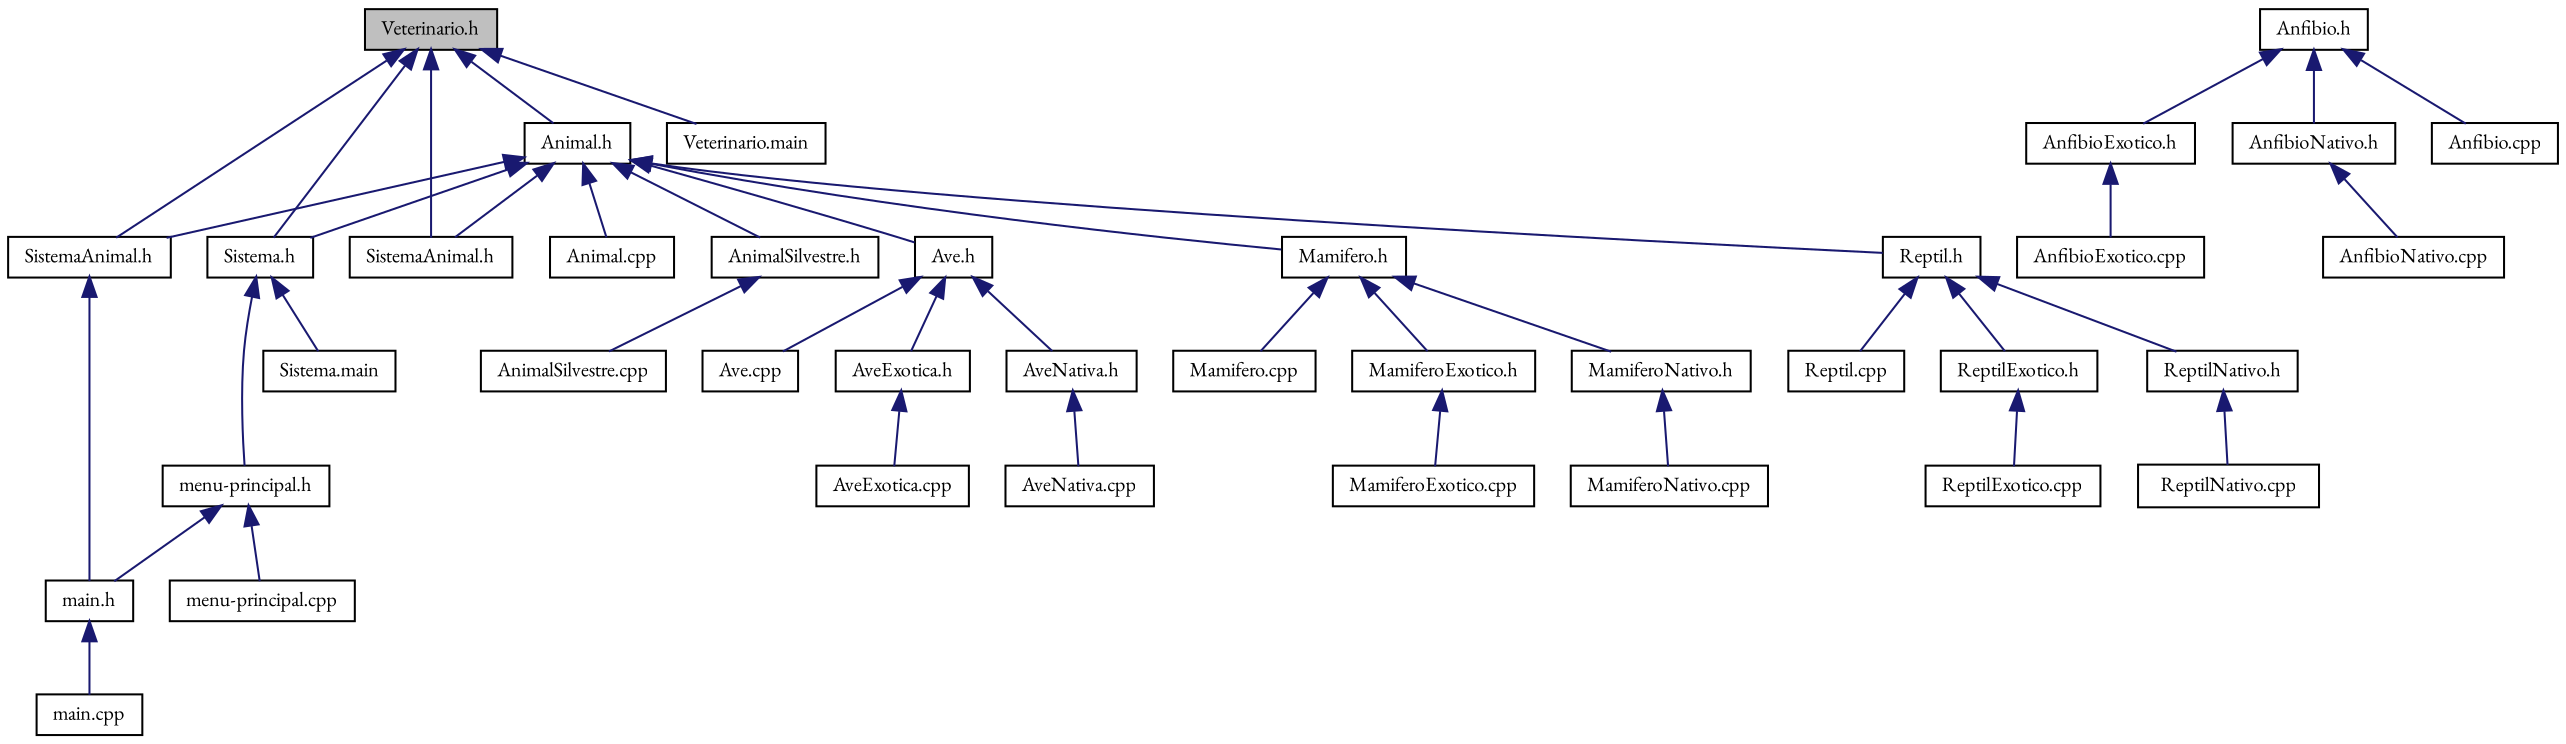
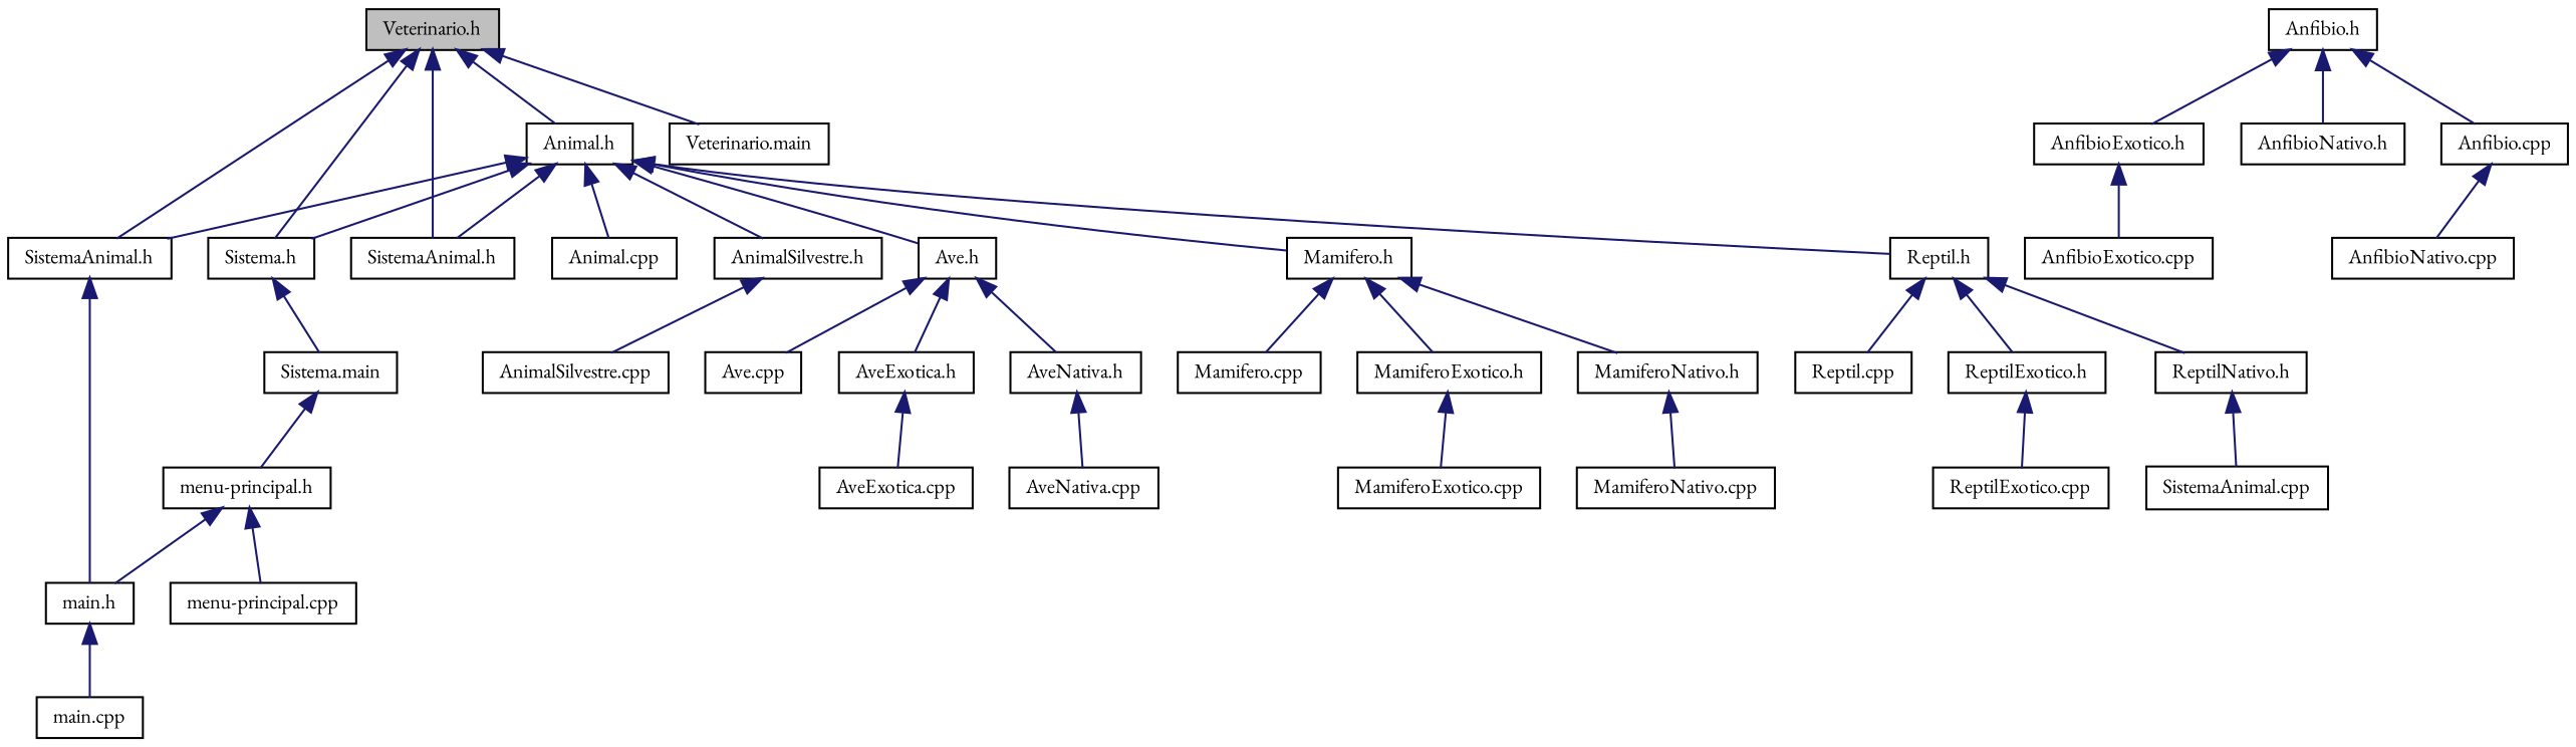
  digraph {
    fontname="EB Garamond"
    node [color=black fillcolor=white fontname="EB Garamond" fontsize=10 shape=record style=filled]
    edge [color=midnightblue dir=back fontname="EB Garamond" fontsize=10 labelfontname=Helvetica labelfontsize=10 style=solid]
    n1 [fillcolor=grey75 fontcolor=black height=0.2 label="Veterinario.h" width=0.4]
    n2 [height=0.2 label="Animal.h" width=0.4]
    n3 [height=0.2 label="Sistema.h" width=0.4]
    n4 [height=0.2 label="SistemaAnimal.h" width=0.4]
    n5 [height=0.2 label="SistemaAnimal.h" width=0.4]
    n6 [height=0.2 label="Veterinario.main" width=0.4]
    n7 [height=0.2 label="AnimalSilvestre.h" width=0.4]
    n8 [height=0.2 label="Ave.h" width=0.4]
    n9 [height=0.2 label="Mamifero.h" width=0.4]
    n10 [height=0.2 label="Reptil.h" width=0.4]
    n11 [height=0.2 label="Animal.cpp" width=0.4]
    n12 [height=0.2 label="menu-principal.h" width=0.4]
    n13 [height=0.2 label="Sistema.main" width=0.4]
    n14 [height=0.2 label="main.h" width=0.4]
    n15 [height=0.2 label="Anfibio.h" width=0.4]
    n16 [height=0.2 label="AnfibioExotico.h" width=0.4]
    n17 [height=0.2 label="AnfibioNativo.h" width=0.4]
    n18 [height=0.2 label="Anfibio.cpp" width=0.4]
    n19 [height=0.2 label="AnimalSilvestre.cpp" width=0.4]
    n20 [height=0.2 label="AveExotica.h" width=0.4]
    n21 [height=0.2 label="AveNativa.h" width=0.4]
    n22 [height=0.2 label="Ave.cpp" width=0.4]
    n23 [height=0.2 label="MamiferoExotico.h" width=0.4]
    n24 [height=0.2 label="MamiferoNativo.h" width=0.4]
    n25 [height=0.2 label="Mamifero.cpp" width=0.4]
    n26 [height=0.2 label="ReptilExotico.h" width=0.4]
    n27 [height=0.2 label="ReptilNativo.h" width=0.4]
    n28 [height=0.2 label="Reptil.cpp" width=0.4]
    n29 [height=0.2 label="AnfibioExotico.cpp" width=0.4]
    n30 [height=0.2 label="AnfibioNativo.cpp" width=0.4]
    n31 [height=0.2 label="AveExotica.cpp" width=0.4]
    n32 [height=0.2 label="AveNativa.cpp" width=0.4]
    n33 [height=0.2 label="MamiferoExotico.cpp" width=0.4]
    n34 [height=0.2 label="MamiferoNativo.cpp" width=0.4]
    n35 [height=0.2 label="ReptilExotico.cpp" width=0.4]
-   n36 [height=0.2 label="ReptilNativo.cpp" width=0.4]
+   n36 [height=0.2 label="SistemaAnimal.cpp" width=0.4]
    n37 [height=0.2 label="menu-principal.cpp" width=0.4]
    n38 [height=0.2 label="main.cpp" width=0.4]
    n1 -> n2
    n1 -> n3
    n1 -> n4
    n1 -> n5
    n1 -> n6
    n2 -> n3
    n2 -> n4
    n2 -> n5
    n2 -> n7
    n2 -> n8
    n2 -> n9
    n2 -> n10
    n2 -> n11
-   n3 -> n12
+   n13 -> n12
    n3 -> n13
    n4 -> n14
    n7 -> n19
    n8 -> n20
    n8 -> n21
    n8 -> n22
    n9 -> n23
    n9 -> n24
    n9 -> n25
    n10 -> n26
    n10 -> n27
    n10 -> n28
    n12 -> n14
    n12 -> n37
    n14 -> n38
    n15 -> n16
    n15 -> n17
    n15 -> n18
    n16 -> n29
-   n17 -> n30
+   n18 -> n30
    n20 -> n31
    n21 -> n32
    n23 -> n33
    n24 -> n34
    n26 -> n35
    n27 -> n36
  }
